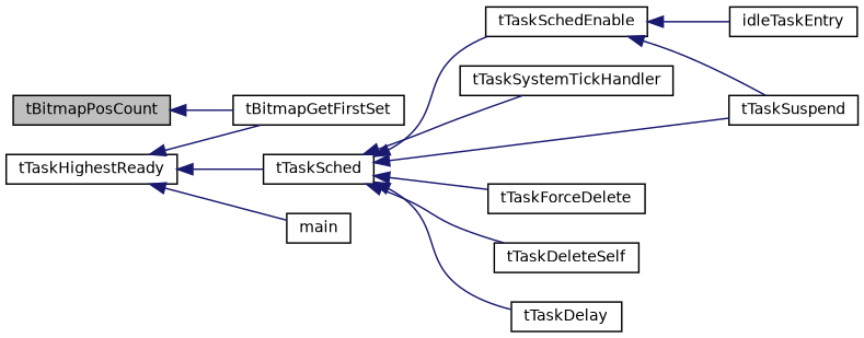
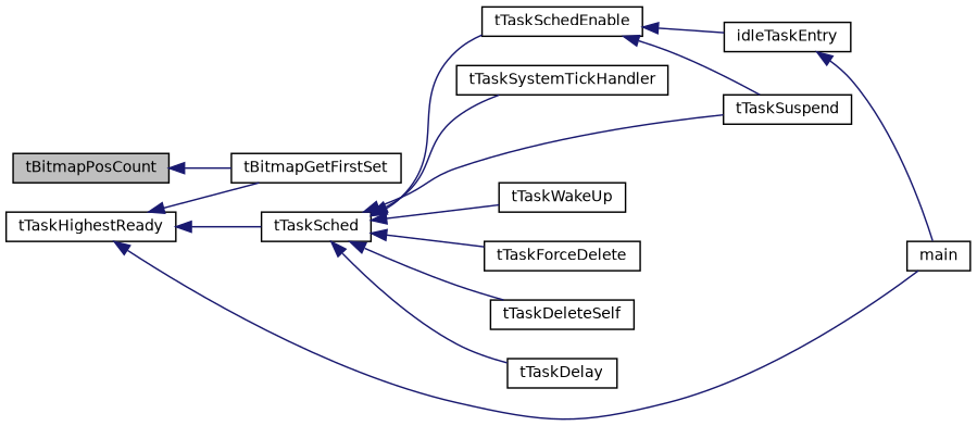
  digraph {
    rankdir=LR
    node [color=black fillcolor=white fontname=Helvetica fontsize=10 shape=record style=filled]
    edge [color=midnightblue dir=back fontname=Helvetica fontsize=10 labelfontname=Helvetica labelfontsize=10 style=solid]
    n1 [fillcolor=grey75 fontcolor=black height=0.2 label=tBitmapPosCount width=0.4]
    n2 [height=0.2 label=tBitmapGetFirstSet width=0.4]
    n3 [height=0.2 label=tTaskHighestReady width=0.4]
    n4 [height=0.2 label=tTaskSched width=0.4]
    n5 [height=0.2 label=main width=0.4]
    n6 [height=0.2 label=tTaskSchedEnable width=0.4]
    n7 [height=0.2 label=tTaskSystemTickHandler width=0.4]
    n8 [height=0.2 label=tTaskSuspend width=0.4]
+   n9 [height=0.2 label=tTaskWakeUp width=0.4]
    n10 [height=0.2 label=tTaskForceDelete width=0.4]
    n11 [height=0.2 label=tTaskDeleteSelf width=0.4]
    n12 [height=0.2 label=tTaskDelay width=0.4]
    n13 [height=0.2 label=idleTaskEntry width=0.4]
    n1 -> n2
    n3 -> n2
    n3 -> n4
    n3 -> n5
    n4 -> n6
    n4 -> n7
    n4 -> n8
+   n4 -> n9
    n4 -> n10
    n4 -> n11
    n4 -> n12
    n6 -> n8
    n6 -> n13
+   n13 -> n5
  }
